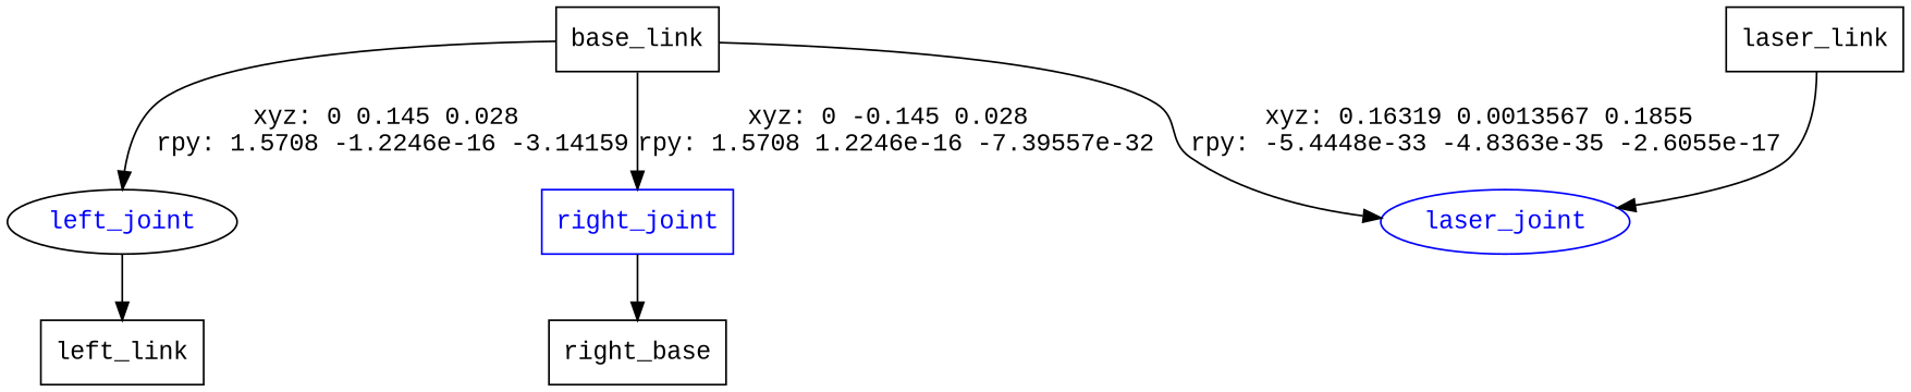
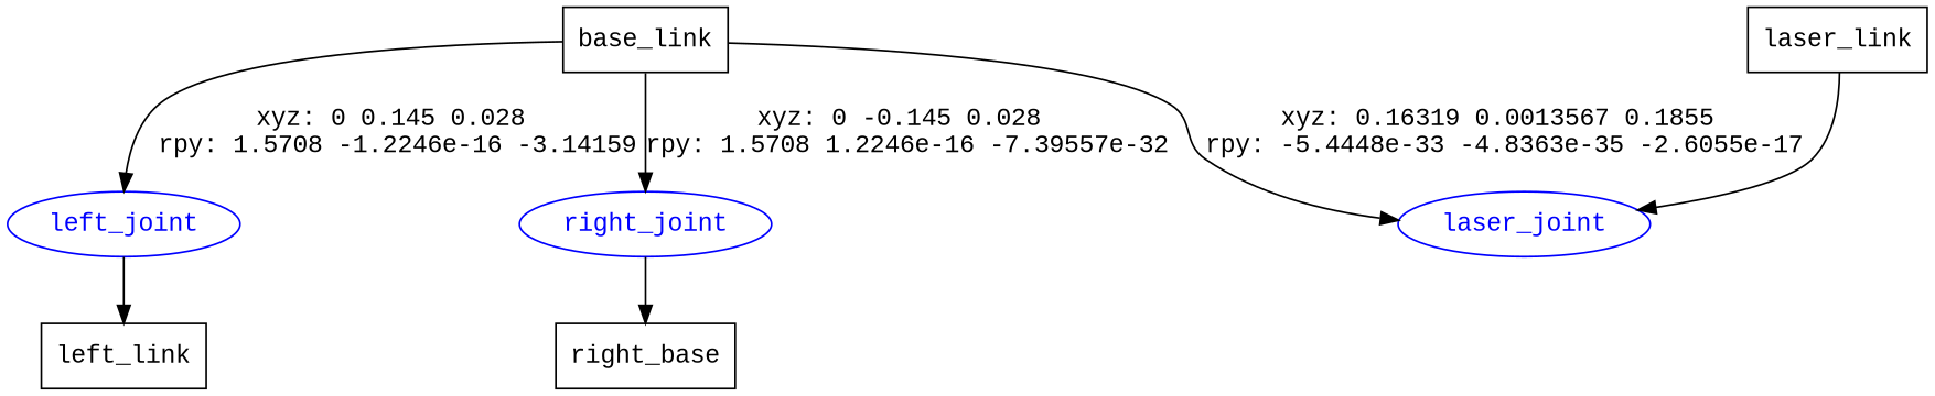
  digraph {
    fontname="Liberation Mono"
    node [fontname="Liberation Mono" shape=box]
    edge [fontname="Liberation Mono"]
    n1 [label=base_link]
    laser_joint [color=blue fontcolor=blue shape=ellipse]
-   left_joint [color=black fontcolor=blue shape=ellipse]
-   right_joint [color=blue fontcolor=blue]
+   left_joint [color=blue fontcolor=blue shape=ellipse]
+   right_joint [color=blue fontcolor=blue shape=ellipse]
    n5 [label=left_link]
    n6 [label=right_base]
    n7 [label=laser_link]
    n1 -> laser_joint [label="xyz: 0.16319 0.0013567 0.1855 \nrpy: -5.4448e-33 -4.8363e-35 -2.6055e-17"]
    n1 -> left_joint [label="xyz: 0 0.145 0.028 \nrpy: 1.5708 -1.2246e-16 -3.14159"]
    n1 -> right_joint [label="xyz: 0 -0.145 0.028 \nrpy: 1.5708 1.2246e-16 -7.39557e-32"]
    left_joint -> n5
    right_joint -> n6
    n7 -> laser_joint
  }
